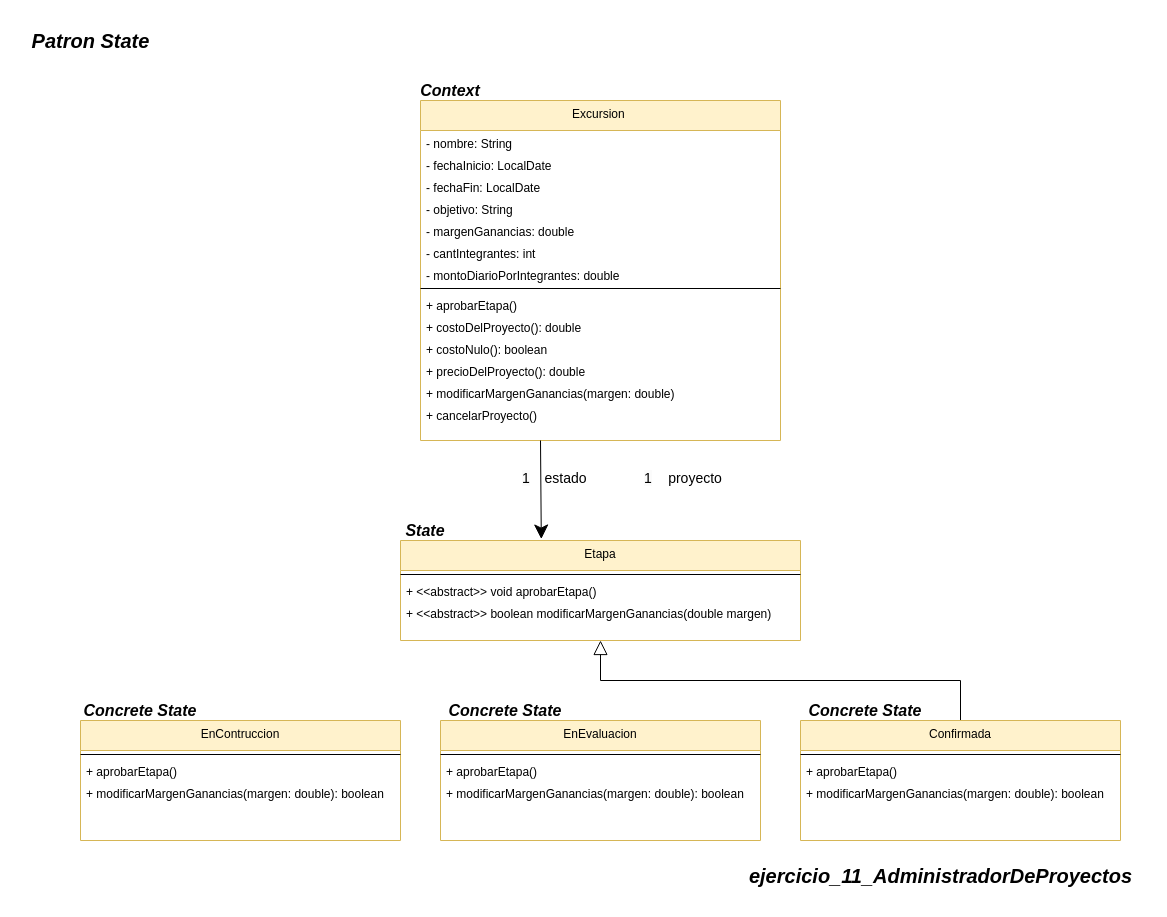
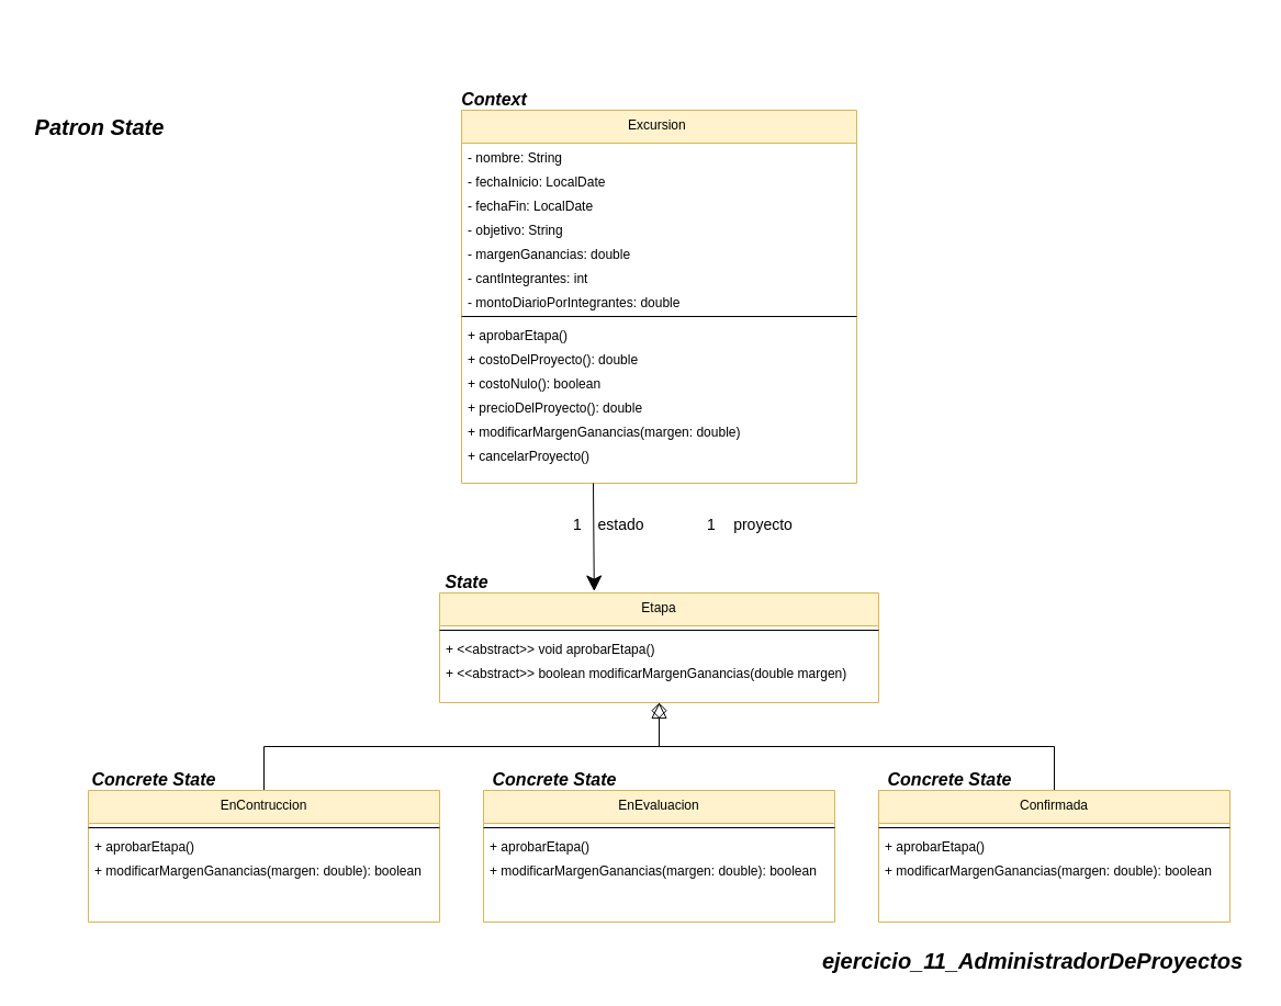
  <mxCell id="0" />
  <mxCell id="1" parent="0" />
  <mxCell id="2" value="&lt;span style=&quot;font-size: 20px;&quot;&gt;&lt;b&gt;&lt;i&gt;ejercicio_11_AdministradorDeProyectos&lt;/i&gt;&lt;/b&gt;&lt;/span&gt;" style="text;html=1;align=center;verticalAlign=middle;resizable=0;points=[];autosize=1;strokeColor=none;fillColor=none;" vertex="1" parent="1"><mxGeometry x="735" y="855" width="410" height="40" as="geometry" /></mxCell>
  <mxCell id="3" value="&lt;font style=&quot;font-size: 16px;&quot;&gt;&lt;b style=&quot;font-size: 16px;&quot;&gt;&lt;i style=&quot;font-size: 16px;&quot;&gt;Concrete State&lt;/i&gt;&lt;/b&gt;&lt;/font&gt;" style="text;html=1;align=center;verticalAlign=middle;whiteSpace=wrap;rounded=0;fontSize=16;" vertex="1" parent="1"><mxGeometry x="80" y="700" width="120" height="20" as="geometry" /></mxCell>
  <mxCell id="4" value="&lt;font style=&quot;font-size: 16px;&quot;&gt;&lt;b style=&quot;font-size: 16px;&quot;&gt;&lt;i style=&quot;font-size: 16px;&quot;&gt;State&lt;/i&gt;&lt;/b&gt;&lt;/font&gt;" style="text;html=1;align=center;verticalAlign=middle;whiteSpace=wrap;rounded=0;fontSize=16;" vertex="1" parent="1"><mxGeometry x="400" y="520" width="50" height="20" as="geometry" /></mxCell>
  <mxCell id="5" value="Excursion &#10;" style="swimlane;fontStyle=0;align=center;verticalAlign=top;childLayout=stackLayout;horizontal=1;startSize=30;horizontalStack=0;resizeParent=1;resizeLast=0;collapsible=1;marginBottom=0;rounded=0;shadow=0;strokeWidth=1;fillColor=#fff2cc;strokeColor=#d6b656;" vertex="1" parent="1"><mxGeometry x="420" y="100" width="360" height="340" as="geometry"><mxRectangle x="110" y="-20" width="160" height="26" as="alternateBounds" /></mxGeometry></mxCell>
  <mxCell id="6" value="- nombre: String" style="text;align=left;verticalAlign=top;spacingLeft=4;spacingRight=4;overflow=hidden;rotatable=0;points=[[0,0.5],[1,0.5]];portConstraint=eastwest;rounded=0;shadow=0;html=0;" vertex="1" parent="5"><mxGeometry y="30" width="360" height="22" as="geometry" /></mxCell>
  <mxCell id="7" value="- fechaInicio: LocalDate" style="text;align=left;verticalAlign=top;spacingLeft=4;spacingRight=4;overflow=hidden;rotatable=0;points=[[0,0.5],[1,0.5]];portConstraint=eastwest;rounded=0;shadow=0;html=0;" vertex="1" parent="5"><mxGeometry y="52" width="360" height="22" as="geometry" /></mxCell>
  <mxCell id="8" value="- fechaFin: LocalDate" style="text;align=left;verticalAlign=top;spacingLeft=4;spacingRight=4;overflow=hidden;rotatable=0;points=[[0,0.5],[1,0.5]];portConstraint=eastwest;rounded=0;shadow=0;html=0;" vertex="1" parent="5"><mxGeometry y="74" width="360" height="22" as="geometry" /></mxCell>
  <mxCell id="9" value="- objetivo: String" style="text;align=left;verticalAlign=top;spacingLeft=4;spacingRight=4;overflow=hidden;rotatable=0;points=[[0,0.5],[1,0.5]];portConstraint=eastwest;rounded=0;shadow=0;html=0;" vertex="1" parent="5"><mxGeometry y="96" width="360" height="22" as="geometry" /></mxCell>
  <mxCell id="10" value="- margenGanancias: double" style="text;align=left;verticalAlign=top;spacingLeft=4;spacingRight=4;overflow=hidden;rotatable=0;points=[[0,0.5],[1,0.5]];portConstraint=eastwest;rounded=0;shadow=0;html=0;" vertex="1" parent="5"><mxGeometry y="118" width="360" height="22" as="geometry" /></mxCell>
  <mxCell id="11" value="- cantIntegrantes: int" style="text;align=left;verticalAlign=top;spacingLeft=4;spacingRight=4;overflow=hidden;rotatable=0;points=[[0,0.5],[1,0.5]];portConstraint=eastwest;rounded=0;shadow=0;html=0;" vertex="1" parent="5"><mxGeometry y="140" width="360" height="22" as="geometry" /></mxCell>
  <mxCell id="12" value="- montoDiarioPorIntegrantes: double" style="text;align=left;verticalAlign=top;spacingLeft=4;spacingRight=4;overflow=hidden;rotatable=0;points=[[0,0.5],[1,0.5]];portConstraint=eastwest;rounded=0;shadow=0;html=0;" vertex="1" parent="5"><mxGeometry y="162" width="360" height="22" as="geometry" /></mxCell>
  <mxCell id="13" value="" style="line;html=1;strokeWidth=1;align=left;verticalAlign=middle;spacingTop=-1;spacingLeft=3;spacingRight=3;rotatable=0;labelPosition=right;points=[];portConstraint=eastwest;" vertex="1" parent="5"><mxGeometry y="184" width="360" height="8" as="geometry" /></mxCell>
  <mxCell id="14" value="+ aprobarEtapa()" style="text;align=left;verticalAlign=top;spacingLeft=4;spacingRight=4;overflow=hidden;rotatable=0;points=[[0,0.5],[1,0.5]];portConstraint=eastwest;rounded=0;shadow=0;html=0;" vertex="1" parent="5"><mxGeometry y="192" width="360" height="22" as="geometry" /></mxCell>
  <mxCell id="15" value="+ costoDelProyecto(): double" style="text;align=left;verticalAlign=top;spacingLeft=4;spacingRight=4;overflow=hidden;rotatable=0;points=[[0,0.5],[1,0.5]];portConstraint=eastwest;rounded=0;shadow=0;html=0;" vertex="1" parent="5"><mxGeometry y="214" width="360" height="22" as="geometry" /></mxCell>
  <mxCell id="16" value="+ costoNulo(): boolean" style="text;align=left;verticalAlign=top;spacingLeft=4;spacingRight=4;overflow=hidden;rotatable=0;points=[[0,0.5],[1,0.5]];portConstraint=eastwest;rounded=0;shadow=0;html=0;" vertex="1" parent="5"><mxGeometry y="236" width="360" height="22" as="geometry" /></mxCell>
  <mxCell id="17" value="+ precioDelProyecto(): double" style="text;align=left;verticalAlign=top;spacingLeft=4;spacingRight=4;overflow=hidden;rotatable=0;points=[[0,0.5],[1,0.5]];portConstraint=eastwest;rounded=0;shadow=0;html=0;" vertex="1" parent="5"><mxGeometry y="258" width="360" height="22" as="geometry" /></mxCell>
  <mxCell id="18" value="+ modificarMargenGanancias(margen: double)" style="text;align=left;verticalAlign=top;spacingLeft=4;spacingRight=4;overflow=hidden;rotatable=0;points=[[0,0.5],[1,0.5]];portConstraint=eastwest;rounded=0;shadow=0;html=0;" vertex="1" parent="5"><mxGeometry y="280" width="360" height="22" as="geometry" /></mxCell>
  <mxCell id="19" value="+ cancelarProyecto()" style="text;align=left;verticalAlign=top;spacingLeft=4;spacingRight=4;overflow=hidden;rotatable=0;points=[[0,0.5],[1,0.5]];portConstraint=eastwest;rounded=0;shadow=0;html=0;" vertex="1" parent="5"><mxGeometry y="302" width="360" height="22" as="geometry" /></mxCell>
  <mxCell id="20" value="Etapa&#10;" style="swimlane;fontStyle=0;align=center;verticalAlign=top;childLayout=stackLayout;horizontal=1;startSize=30;horizontalStack=0;resizeParent=1;resizeLast=0;collapsible=1;marginBottom=0;rounded=0;shadow=0;strokeWidth=1;fillColor=#fff2cc;strokeColor=#d6b656;" vertex="1" parent="1"><mxGeometry x="400" y="540" width="400" height="100" as="geometry"><mxRectangle x="110" y="-20" width="160" height="26" as="alternateBounds" /></mxGeometry></mxCell>
  <mxCell id="21" value="" style="line;html=1;strokeWidth=1;align=left;verticalAlign=middle;spacingTop=-1;spacingLeft=3;spacingRight=3;rotatable=0;labelPosition=right;points=[];portConstraint=eastwest;" vertex="1" parent="20"><mxGeometry y="30" width="400" height="8" as="geometry" /></mxCell>
  <mxCell id="22" value="+ &lt;&lt;abstract&gt;&gt; void aprobarEtapa()" style="text;align=left;verticalAlign=top;spacingLeft=4;spacingRight=4;overflow=hidden;rotatable=0;points=[[0,0.5],[1,0.5]];portConstraint=eastwest;rounded=0;shadow=0;html=0;" vertex="1" parent="20"><mxGeometry y="38" width="400" height="22" as="geometry" /></mxCell>
  <mxCell id="23" value="+ &lt;&lt;abstract&gt;&gt; boolean modificarMargenGanancias(double margen)" style="text;align=left;verticalAlign=top;spacingLeft=4;spacingRight=4;overflow=hidden;rotatable=0;points=[[0,0.5],[1,0.5]];portConstraint=eastwest;rounded=0;shadow=0;html=0;" vertex="1" parent="20"><mxGeometry y="60" width="400" height="22" as="geometry" /></mxCell>
  <mxCell id="24" style="edgeStyle=orthogonalEdgeStyle;rounded=0;orthogonalLoop=1;jettySize=auto;html=1;entryX=0.352;entryY=-0.015;entryDx=0;entryDy=0;entryPerimeter=0;endSize=12;startSize=12;" edge="1" parent="1" target="20"><mxGeometry relative="1" as="geometry"><mxPoint x="540" y="440" as="sourcePoint" /><mxPoint x="550" y="420" as="targetPoint" /><Array as="points"><mxPoint x="541" y="440" /></Array></mxGeometry></mxCell>
  <mxCell id="25" value="proyecto" style="text;html=1;align=center;verticalAlign=middle;whiteSpace=wrap;rounded=0;fontSize=14;" vertex="1" parent="1"><mxGeometry x="660" y="470" width="70" height="15" as="geometry" /></mxCell>
  <mxCell id="26" value="&lt;span style=&quot;color: rgb(0, 0, 0); font-family: Helvetica; font-size: 14px; font-style: normal; font-variant-ligatures: normal; font-variant-caps: normal; font-weight: 400; letter-spacing: normal; orphans: 2; text-align: center; text-indent: 0px; text-transform: none; widows: 2; word-spacing: 0px; -webkit-text-stroke-width: 0px; white-space: normal; background-color: rgb(251, 251, 251); text-decoration-thickness: initial; text-decoration-style: initial; text-decoration-color: initial; display: inline !important; float: none;&quot;&gt;1&lt;/span&gt;" style="text;whiteSpace=wrap;html=1;" vertex="1" parent="1"><mxGeometry x="642.25" y="462.5" width="17.75" height="30" as="geometry" /></mxCell>
  <mxCell id="27" value="estado" style="text;html=1;align=center;verticalAlign=middle;whiteSpace=wrap;rounded=0;fontSize=14;" vertex="1" parent="1"><mxGeometry x="531.25" y="470" width="68.75" height="15" as="geometry" /></mxCell>
  <mxCell id="28" value="&lt;span style=&quot;color: rgb(0, 0, 0); font-family: Helvetica; font-size: 14px; font-style: normal; font-variant-ligatures: normal; font-variant-caps: normal; font-weight: 400; letter-spacing: normal; orphans: 2; text-align: center; text-indent: 0px; text-transform: none; widows: 2; word-spacing: 0px; -webkit-text-stroke-width: 0px; white-space: normal; background-color: rgb(251, 251, 251); text-decoration-thickness: initial; text-decoration-style: initial; text-decoration-color: initial; display: inline !important; float: none;&quot;&gt;1&lt;/span&gt;" style="text;whiteSpace=wrap;html=1;" vertex="1" parent="1"><mxGeometry x="520" y="462.5" width="16.5" height="30" as="geometry" /></mxCell>
+ <mxCell id="29" style="edgeStyle=orthogonalEdgeStyle;rounded=0;orthogonalLoop=1;jettySize=auto;html=1;endSize=12;startSize=12;endArrow=block;endFill=0;" edge="1" parent="1" source="30" target="20"><mxGeometry relative="1" as="geometry"><Array as="points"><mxPoint x="240" y="680" /><mxPoint x="600" y="680" /></Array></mxGeometry></mxCell>
  <mxCell id="30" value="EnContruccion&#10;" style="swimlane;fontStyle=0;align=center;verticalAlign=top;childLayout=stackLayout;horizontal=1;startSize=30;horizontalStack=0;resizeParent=1;resizeLast=0;collapsible=1;marginBottom=0;rounded=0;shadow=0;strokeWidth=1;fillColor=#fff2cc;strokeColor=#d6b656;" vertex="1" parent="1"><mxGeometry x="80" y="720" width="320" height="120" as="geometry"><mxRectangle x="110" y="-20" width="160" height="26" as="alternateBounds" /></mxGeometry></mxCell>
  <mxCell id="31" value="" style="line;html=1;strokeWidth=1;align=left;verticalAlign=middle;spacingTop=-1;spacingLeft=3;spacingRight=3;rotatable=0;labelPosition=right;points=[];portConstraint=eastwest;" vertex="1" parent="30"><mxGeometry y="30" width="320" height="8" as="geometry" /></mxCell>
  <mxCell id="32" value="+ aprobarEtapa()" style="text;align=left;verticalAlign=top;spacingLeft=4;spacingRight=4;overflow=hidden;rotatable=0;points=[[0,0.5],[1,0.5]];portConstraint=eastwest;rounded=0;shadow=0;html=0;" vertex="1" parent="30"><mxGeometry y="38" width="320" height="22" as="geometry" /></mxCell>
  <mxCell id="33" value="+ modificarMargenGanancias(margen: double): boolean" style="text;align=left;verticalAlign=top;spacingLeft=4;spacingRight=4;overflow=hidden;rotatable=0;points=[[0,0.5],[1,0.5]];portConstraint=eastwest;rounded=0;shadow=0;html=0;" vertex="1" parent="30"><mxGeometry y="60" width="320" height="22" as="geometry" /></mxCell>
  <mxCell id="34" value="EnEvaluacion" style="swimlane;fontStyle=0;align=center;verticalAlign=top;childLayout=stackLayout;horizontal=1;startSize=30;horizontalStack=0;resizeParent=1;resizeLast=0;collapsible=1;marginBottom=0;rounded=0;shadow=0;strokeWidth=1;fillColor=#fff2cc;strokeColor=#d6b656;" vertex="1" parent="1"><mxGeometry x="440" y="720" width="320" height="120" as="geometry"><mxRectangle x="110" y="-20" width="160" height="26" as="alternateBounds" /></mxGeometry></mxCell>
  <mxCell id="35" value="" style="line;html=1;strokeWidth=1;align=left;verticalAlign=middle;spacingTop=-1;spacingLeft=3;spacingRight=3;rotatable=0;labelPosition=right;points=[];portConstraint=eastwest;" vertex="1" parent="34"><mxGeometry y="30" width="320" height="8" as="geometry" /></mxCell>
  <mxCell id="36" value="+ aprobarEtapa()" style="text;align=left;verticalAlign=top;spacingLeft=4;spacingRight=4;overflow=hidden;rotatable=0;points=[[0,0.5],[1,0.5]];portConstraint=eastwest;rounded=0;shadow=0;html=0;" vertex="1" parent="34"><mxGeometry y="38" width="320" height="22" as="geometry" /></mxCell>
  <mxCell id="37" value="+ modificarMargenGanancias(margen: double): boolean" style="text;align=left;verticalAlign=top;spacingLeft=4;spacingRight=4;overflow=hidden;rotatable=0;points=[[0,0.5],[1,0.5]];portConstraint=eastwest;rounded=0;shadow=0;html=0;" vertex="1" parent="34"><mxGeometry y="60" width="320" height="22" as="geometry" /></mxCell>
- <mxCell id="38" style="edgeStyle=orthogonalEdgeStyle;rounded=0;orthogonalLoop=1;jettySize=auto;html=1;endSize=12;startSize=12;endArrow=block;endFill=0;" edge="1" parent="1" source="39" target="20"><mxGeometry relative="1" as="geometry"><Array as="points"><mxPoint x="960" y="680" /><mxPoint x="600" y="680" /></Array></mxGeometry></mxCell>
+ <mxCell id="38" style="edgeStyle=orthogonalEdgeStyle;rounded=0;orthogonalLoop=1;jettySize=auto;html=1;endSize=12;startSize=12;endArrow=diamond;endFill=0;" edge="1" parent="1" source="39" target="20"><mxGeometry relative="1" as="geometry"><Array as="points"><mxPoint x="960" y="680" /><mxPoint x="600" y="680" /></Array></mxGeometry></mxCell>
  <mxCell id="39" value="Confirmada" style="swimlane;fontStyle=0;align=center;verticalAlign=top;childLayout=stackLayout;horizontal=1;startSize=30;horizontalStack=0;resizeParent=1;resizeLast=0;collapsible=1;marginBottom=0;rounded=0;shadow=0;strokeWidth=1;fillColor=#fff2cc;strokeColor=#d6b656;" vertex="1" parent="1"><mxGeometry x="800" y="720" width="320" height="120" as="geometry"><mxRectangle x="110" y="-20" width="160" height="26" as="alternateBounds" /></mxGeometry></mxCell>
  <mxCell id="40" value="" style="line;html=1;strokeWidth=1;align=left;verticalAlign=middle;spacingTop=-1;spacingLeft=3;spacingRight=3;rotatable=0;labelPosition=right;points=[];portConstraint=eastwest;" vertex="1" parent="39"><mxGeometry y="30" width="320" height="8" as="geometry" /></mxCell>
  <mxCell id="41" value="+ aprobarEtapa()" style="text;align=left;verticalAlign=top;spacingLeft=4;spacingRight=4;overflow=hidden;rotatable=0;points=[[0,0.5],[1,0.5]];portConstraint=eastwest;rounded=0;shadow=0;html=0;" vertex="1" parent="39"><mxGeometry y="38" width="320" height="22" as="geometry" /></mxCell>
  <mxCell id="42" value="+ modificarMargenGanancias(margen: double): boolean" style="text;align=left;verticalAlign=top;spacingLeft=4;spacingRight=4;overflow=hidden;rotatable=0;points=[[0,0.5],[1,0.5]];portConstraint=eastwest;rounded=0;shadow=0;html=0;" vertex="1" parent="39"><mxGeometry y="60" width="320" height="22" as="geometry" /></mxCell>
  <mxCell id="43" value="&lt;font style=&quot;font-size: 16px;&quot;&gt;&lt;b style=&quot;font-size: 16px;&quot;&gt;&lt;i style=&quot;font-size: 16px;&quot;&gt;Context&lt;/i&gt;&lt;/b&gt;&lt;/font&gt;" style="text;html=1;align=center;verticalAlign=middle;whiteSpace=wrap;rounded=0;fontSize=16;" vertex="1" parent="1"><mxGeometry x="420" y="80" width="60" height="20" as="geometry" /></mxCell>
  <mxCell id="44" value="&lt;font style=&quot;font-size: 16px;&quot;&gt;&lt;b style=&quot;font-size: 16px;&quot;&gt;&lt;i style=&quot;font-size: 16px;&quot;&gt;Concrete State&lt;/i&gt;&lt;/b&gt;&lt;/font&gt;" style="text;html=1;align=center;verticalAlign=middle;whiteSpace=wrap;rounded=0;fontSize=16;" vertex="1" parent="1"><mxGeometry x="440" y="700" width="130" height="20" as="geometry" /></mxCell>
  <mxCell id="45" value="&lt;font style=&quot;font-size: 16px;&quot;&gt;&lt;b style=&quot;font-size: 16px;&quot;&gt;&lt;i style=&quot;font-size: 16px;&quot;&gt;Concrete State&lt;/i&gt;&lt;/b&gt;&lt;/font&gt;" style="text;html=1;align=center;verticalAlign=middle;whiteSpace=wrap;rounded=0;fontSize=16;" vertex="1" parent="1"><mxGeometry x="800" y="700" width="130" height="20" as="geometry" /></mxCell>
- <mxCell id="46" value="&lt;b style=&quot;&quot;&gt;&lt;i&gt;&lt;font style=&quot;font-size: 20px;&quot;&gt;Patron State&lt;/font&gt;&lt;/i&gt;&lt;/b&gt;" style="text;html=1;align=center;verticalAlign=middle;resizable=0;points=[];autosize=1;strokeColor=none;fillColor=none;" vertex="1" parent="1"><mxGeometry x="20" y="20" width="140" height="40" as="geometry" /></mxCell>
+ <mxCell id="46" value="&lt;b style=&quot;&quot;&gt;&lt;i&gt;&lt;font style=&quot;font-size: 20px;&quot;&gt;Patron State&lt;/font&gt;&lt;/i&gt;&lt;/b&gt;" style="text;html=1;align=center;verticalAlign=middle;resizable=0;points=[];autosize=1;strokeColor=none;fillColor=none;" vertex="1" parent="1"><mxGeometry x="20" y="95" width="140" height="40" as="geometry" /></mxCell>
